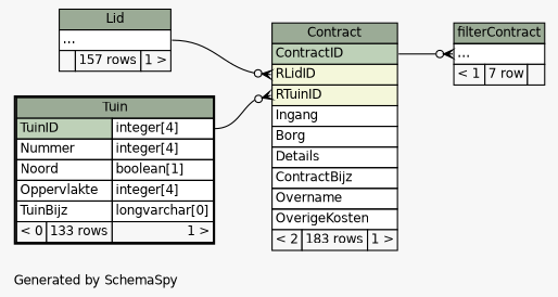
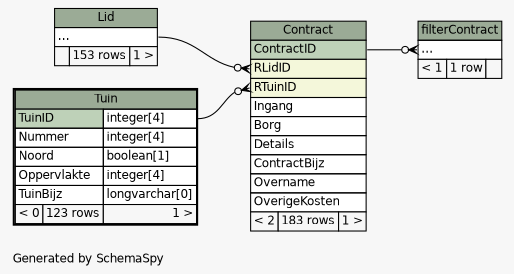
  digraph {
    bgcolor="#f7f7f7"
    fontname=Helvetica
    fontsize=11
    label="\nGenerated by SchemaSpy"
    labeljust=l
    nodesep=0.18
    rankdir=RL
    ranksep=0.46
    node [fontname=Helvetica fontsize=11 shape=plaintext]
    edge [arrowhead=none arrowsize=0.8 arrowtail=crowodot dir=back]
    n1 [label=<     <TABLE BORDER="0" CELLBORDER="1" CELLSPACING="0" BGCOLOR="#ffffff">       <TR><TD COLSPAN="3" BGCOLOR="#9bab96" ALIGN="CENTER">Contract</TD></TR>       <TR><TD PORT="ContractID" COLSPAN="3" BGCOLOR="#bed1b8" ALIGN="LEFT">ContractID</TD></TR>       <TR><TD PORT="RLidID" COLSPAN="3" BGCOLOR="#f4f7da" ALIGN="LEFT">RLidID</TD></TR>       <TR><TD PORT="RTuinID" COLSPAN="3" BGCOLOR="#f4f7da" ALIGN="LEFT">RTuinID</TD></TR>       <TR><TD PORT="Ingang" COLSPAN="3" ALIGN="LEFT">Ingang</TD></TR>       <TR><TD PORT="Borg" COLSPAN="3" ALIGN="LEFT">Borg</TD></TR>       <TR><TD PORT="Details" COLSPAN="3" ALIGN="LEFT">Details</TD></TR>       <TR><TD PORT="ContractBijz" COLSPAN="3" ALIGN="LEFT">ContractBijz</TD></TR>       <TR><TD PORT="Overname" COLSPAN="3" ALIGN="LEFT">Overname</TD></TR>       <TR><TD PORT="OverigeKosten" COLSPAN="3" ALIGN="LEFT">OverigeKosten</TD></TR>       <TR><TD ALIGN="LEFT" BGCOLOR="#f7f7f7">&lt; 2</TD><TD ALIGN="RIGHT" BGCOLOR="#f7f7f7">183 rows</TD><TD ALIGN="RIGHT" BGCOLOR="#f7f7f7">1 &gt;</TD></TR>     </TABLE>>]
-   n2 [label=<     <TABLE BORDER="0" CELLBORDER="1" CELLSPACING="0" BGCOLOR="#ffffff">       <TR><TD COLSPAN="3" BGCOLOR="#9bab96" ALIGN="CENTER">Lid</TD></TR>       <TR><TD PORT="elipses" COLSPAN="3" ALIGN="LEFT">...</TD></TR>       <TR><TD ALIGN="LEFT" BGCOLOR="#f7f7f7">  </TD><TD ALIGN="RIGHT" BGCOLOR="#f7f7f7">157 rows</TD><TD ALIGN="RIGHT" BGCOLOR="#f7f7f7">1 &gt;</TD></TR>     </TABLE>>]
-   n3 [label=<     <TABLE BORDER="2" CELLBORDER="1" CELLSPACING="0" BGCOLOR="#ffffff">       <TR><TD COLSPAN="3" BGCOLOR="#9bab96" ALIGN="CENTER">Tuin</TD></TR>       <TR><TD PORT="TuinID" COLSPAN="2" BGCOLOR="#bed1b8" ALIGN="LEFT">TuinID</TD><TD PORT="TuinID.type" ALIGN="LEFT">integer[4]</TD></TR>       <TR><TD PORT="Nummer" COLSPAN="2" ALIGN="LEFT">Nummer</TD><TD PORT="Nummer.type" ALIGN="LEFT">integer[4]</TD></TR>       <TR><TD PORT="Noord" COLSPAN="2" ALIGN="LEFT">Noord</TD><TD PORT="Noord.type" ALIGN="LEFT">boolean[1]</TD></TR>       <TR><TD PORT="Oppervlakte" COLSPAN="2" ALIGN="LEFT">Oppervlakte</TD><TD PORT="Oppervlakte.type" ALIGN="LEFT">integer[4]</TD></TR>       <TR><TD PORT="TuinBijz" COLSPAN="2" ALIGN="LEFT">TuinBijz</TD><TD PORT="TuinBijz.type" ALIGN="LEFT">longvarchar[0]</TD></TR>       <TR><TD ALIGN="LEFT" BGCOLOR="#f7f7f7">&lt; 0</TD><TD ALIGN="RIGHT" BGCOLOR="#f7f7f7">133 rows</TD><TD ALIGN="RIGHT" BGCOLOR="#f7f7f7">1 &gt;</TD></TR>     </TABLE>>]
-   n4 [label=<     <TABLE BORDER="0" CELLBORDER="1" CELLSPACING="0" BGCOLOR="#ffffff">       <TR><TD COLSPAN="3" BGCOLOR="#9bab96" ALIGN="CENTER">filterContract</TD></TR>       <TR><TD PORT="elipses" COLSPAN="3" ALIGN="LEFT">...</TD></TR>       <TR><TD ALIGN="LEFT" BGCOLOR="#f7f7f7">&lt; 1</TD><TD ALIGN="RIGHT" BGCOLOR="#f7f7f7">7 row</TD><TD ALIGN="RIGHT" BGCOLOR="#f7f7f7">  </TD></TR>     </TABLE>>]
+   n2 [label=<     <TABLE BORDER="0" CELLBORDER="1" CELLSPACING="0" BGCOLOR="#ffffff">       <TR><TD COLSPAN="3" BGCOLOR="#9bab96" ALIGN="CENTER">Lid</TD></TR>       <TR><TD PORT="elipses" COLSPAN="3" ALIGN="LEFT">...</TD></TR>       <TR><TD ALIGN="LEFT" BGCOLOR="#f7f7f7">  </TD><TD ALIGN="RIGHT" BGCOLOR="#f7f7f7">153 rows</TD><TD ALIGN="RIGHT" BGCOLOR="#f7f7f7">1 &gt;</TD></TR>     </TABLE>>]
+   n3 [label=<     <TABLE BORDER="2" CELLBORDER="1" CELLSPACING="0" BGCOLOR="#ffffff">       <TR><TD COLSPAN="3" BGCOLOR="#9bab96" ALIGN="CENTER">Tuin</TD></TR>       <TR><TD PORT="TuinID" COLSPAN="2" BGCOLOR="#bed1b8" ALIGN="LEFT">TuinID</TD><TD PORT="TuinID.type" ALIGN="LEFT">integer[4]</TD></TR>       <TR><TD PORT="Nummer" COLSPAN="2" ALIGN="LEFT">Nummer</TD><TD PORT="Nummer.type" ALIGN="LEFT">integer[4]</TD></TR>       <TR><TD PORT="Noord" COLSPAN="2" ALIGN="LEFT">Noord</TD><TD PORT="Noord.type" ALIGN="LEFT">boolean[1]</TD></TR>       <TR><TD PORT="Oppervlakte" COLSPAN="2" ALIGN="LEFT">Oppervlakte</TD><TD PORT="Oppervlakte.type" ALIGN="LEFT">integer[4]</TD></TR>       <TR><TD PORT="TuinBijz" COLSPAN="2" ALIGN="LEFT">TuinBijz</TD><TD PORT="TuinBijz.type" ALIGN="LEFT">longvarchar[0]</TD></TR>       <TR><TD ALIGN="LEFT" BGCOLOR="#f7f7f7">&lt; 0</TD><TD ALIGN="RIGHT" BGCOLOR="#f7f7f7">123 rows</TD><TD ALIGN="RIGHT" BGCOLOR="#f7f7f7">1 &gt;</TD></TR>     </TABLE>>]
+   n4 [label=<     <TABLE BORDER="0" CELLBORDER="1" CELLSPACING="0" BGCOLOR="#ffffff">       <TR><TD COLSPAN="3" BGCOLOR="#9bab96" ALIGN="CENTER">filterContract</TD></TR>       <TR><TD PORT="elipses" COLSPAN="3" ALIGN="LEFT">...</TD></TR>       <TR><TD ALIGN="LEFT" BGCOLOR="#f7f7f7">&lt; 1</TD><TD ALIGN="RIGHT" BGCOLOR="#f7f7f7">1 row</TD><TD ALIGN="RIGHT" BGCOLOR="#f7f7f7">  </TD></TR>     </TABLE>>]
    n1 -> n2 [headport="elipses:e" tailport="RLidID:w"]
    n1 -> n3 [headport="TuinID.type:e" tailport="RTuinID:w"]
    n4 -> n1 [headport="ContractID:e" tailport="elipses:w"]
  }
